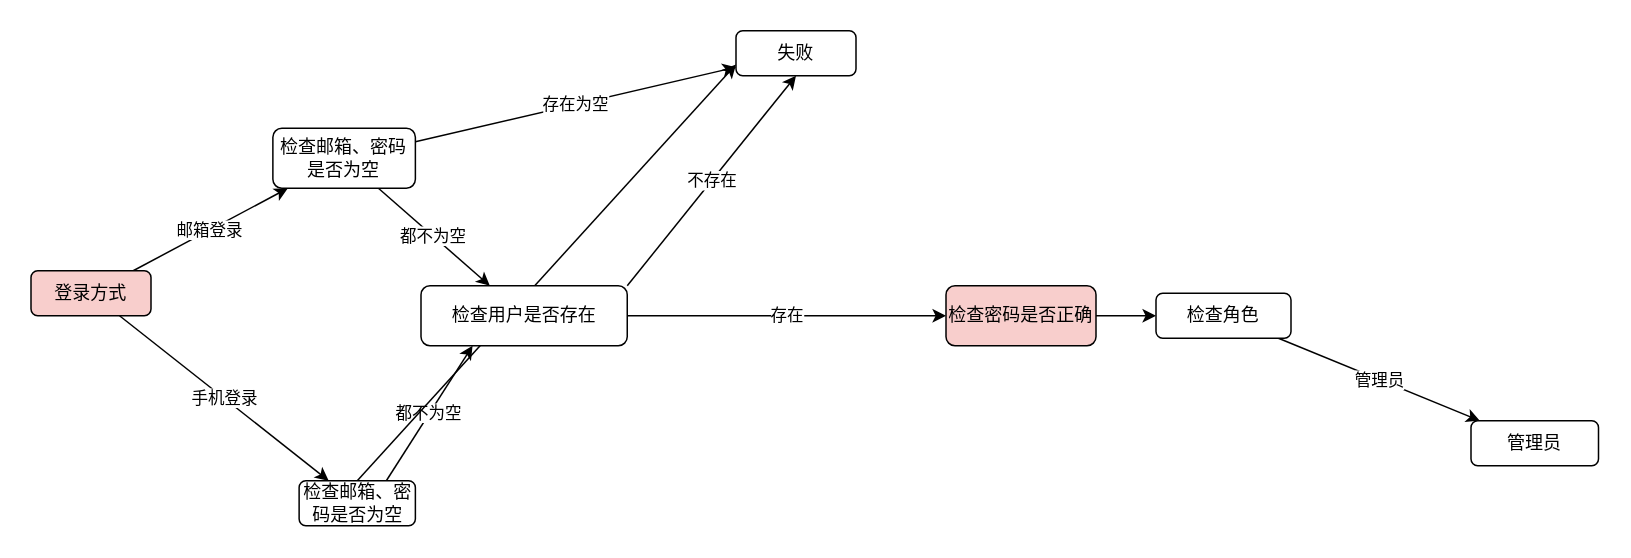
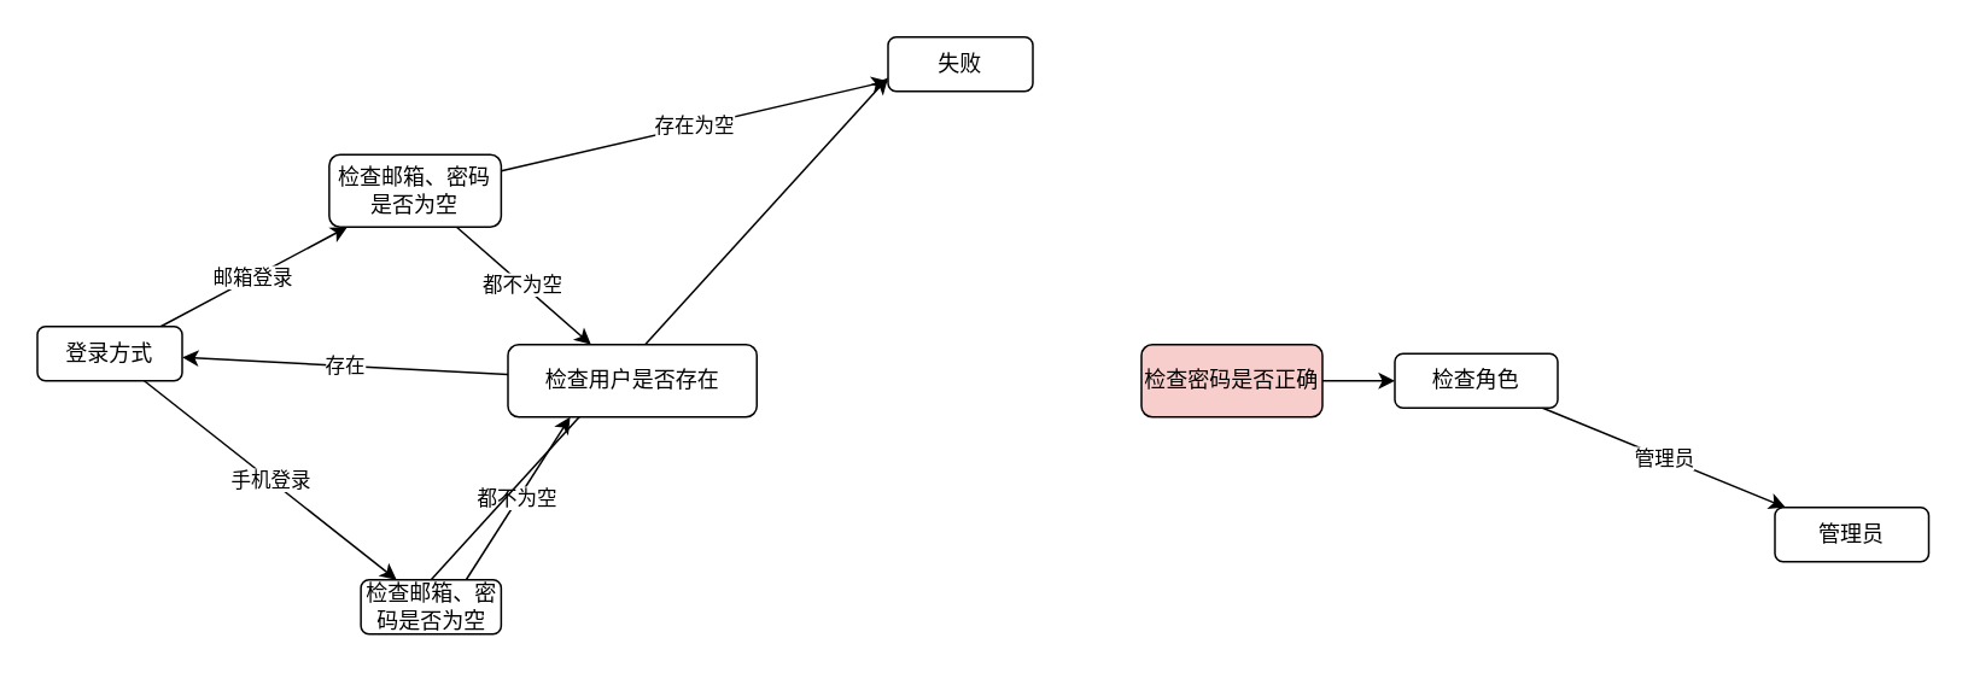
  <mxCell id="0" />
  <mxCell id="1" parent="0" />
  <mxCell id="2" value="邮箱登录" style="edgeStyle=none;html=1;" edge="1" parent="1" source="4" target="7"><mxGeometry relative="1" as="geometry" /></mxCell>
  <mxCell id="3" value="手机登录" style="edgeStyle=none;html=1;" edge="1" parent="1" source="4" target="10"><mxGeometry relative="1" as="geometry" /></mxCell>
- <mxCell id="4" value="登录方式" style="rounded=1;whiteSpace=wrap;html=1;fillColor=#f8cecc;" vertex="1" parent="1"><mxGeometry x="20" y="180" width="80" height="30" as="geometry" /></mxCell>
+ <mxCell id="4" value="登录方式" style="rounded=1;whiteSpace=wrap;html=1;" vertex="1" parent="1"><mxGeometry x="20" y="180" width="80" height="30" as="geometry" /></mxCell>
  <mxCell id="5" value="存在为空" style="edgeStyle=none;html=1;" edge="1" parent="1" source="7" target="11"><mxGeometry relative="1" as="geometry" /></mxCell>
  <mxCell id="6" value="都不为空" style="edgeStyle=none;html=1;" edge="1" parent="1" source="7" target="14"><mxGeometry relative="1" as="geometry" /></mxCell>
  <mxCell id="7" value="检查邮箱、密码是否为空" style="whiteSpace=wrap;html=1;rounded=1;" vertex="1" parent="1"><mxGeometry x="181.25" y="85" width="95" height="40" as="geometry" /></mxCell>
  <mxCell id="8" value="都不为空" style="edgeStyle=none;html=1;exitX=0.75;exitY=0;exitDx=0;exitDy=0;entryX=0.25;entryY=1;entryDx=0;entryDy=0;" edge="1" parent="1" source="10" target="14"><mxGeometry relative="1" as="geometry" /></mxCell>
  <mxCell id="9" style="edgeStyle=none;html=1;exitX=0.5;exitY=0;exitDx=0;exitDy=0;entryX=0;entryY=0.75;entryDx=0;entryDy=0;" edge="1" parent="1" source="10" target="11"><mxGeometry relative="1" as="geometry" /></mxCell>
  <mxCell id="10" value="检查邮箱、密码是否为空" style="whiteSpace=wrap;html=1;rounded=1;" vertex="1" parent="1"><mxGeometry x="198.75" y="320" width="77.5" height="30" as="geometry" /></mxCell>
  <mxCell id="11" value="失败" style="whiteSpace=wrap;html=1;rounded=1;" vertex="1" parent="1"><mxGeometry x="490" y="20" width="80" height="30" as="geometry" /></mxCell>
- <mxCell id="12" value="存在" style="edgeStyle=none;html=1;" edge="1" parent="1" source="14" target="16"><mxGeometry relative="1" as="geometry" /></mxCell>
- <mxCell id="13" value="不存在" style="edgeStyle=none;html=1;exitX=1;exitY=0;exitDx=0;exitDy=0;entryX=0.5;entryY=1;entryDx=0;entryDy=0;" edge="1" parent="1" source="14" target="11"><mxGeometry relative="1" as="geometry" /></mxCell>
+ <mxCell id="12" value="存在" style="edgeStyle=none;html=1;" edge="1" parent="1" source="14" target="4"><mxGeometry relative="1" as="geometry" /></mxCell>
  <mxCell id="14" value="检查用户是否存在" style="whiteSpace=wrap;html=1;rounded=1;" vertex="1" parent="1"><mxGeometry x="280" y="190" width="137.5" height="40" as="geometry" /></mxCell>
  <mxCell id="15" value="" style="edgeStyle=none;html=1;" edge="1" parent="1" source="16" target="18"><mxGeometry relative="1" as="geometry" /></mxCell>
  <mxCell id="16" value="检查密码是否正确" style="whiteSpace=wrap;html=1;rounded=1;fillColor=#f8cecc;" vertex="1" parent="1"><mxGeometry x="630" y="190" width="100" height="40" as="geometry" /></mxCell>
  <mxCell id="17" value="管理员" style="edgeStyle=none;html=1;" edge="1" parent="1" source="18" target="19"><mxGeometry relative="1" as="geometry" /></mxCell>
  <mxCell id="18" value="检查角色" style="whiteSpace=wrap;html=1;rounded=1;" vertex="1" parent="1"><mxGeometry x="770" y="195" width="90" height="30" as="geometry" /></mxCell>
  <mxCell id="19" value="管理员" style="whiteSpace=wrap;html=1;rounded=1;" vertex="1" parent="1"><mxGeometry x="980" y="280" width="85" height="30" as="geometry" /></mxCell>
